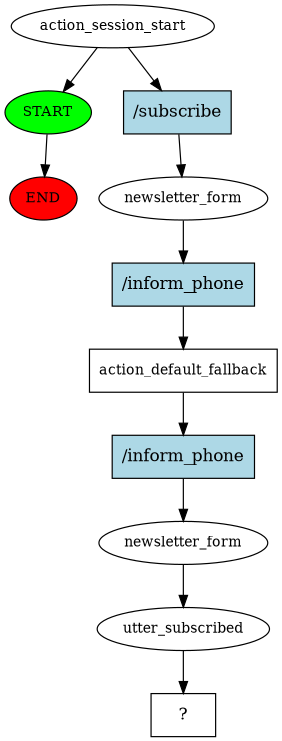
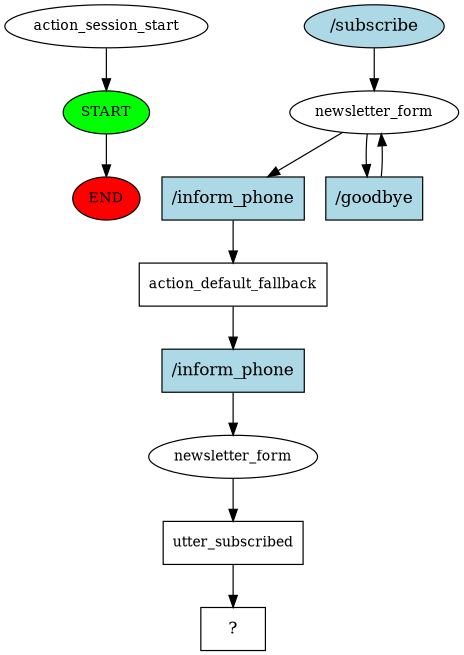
  digraph {
    node [fontsize=12]
    n1 [fillcolor=green label=START style=filled]
    n2 [fillcolor=red label=END style=filled]
    n3 [label=action_session_start]
-   n4 [fillcolor=lightblue label="/subscribe" shape=rect style=filled fontsize=""]
+   n4 [fillcolor=lightblue label="/subscribe" shape=ellipse style=filled fontsize=""]
    n5 [label=newsletter_form]
    n6 [fillcolor=lightblue label="/inform_phone" shape=rect style=filled fontsize=""]
+   n7 [fillcolor=lightblue label="/goodbye" shape=rect style=filled fontsize=""]
    n8 [label=action_default_fallback shape=box]
    n9 [fillcolor=lightblue label="/inform_phone" shape=rect style=filled fontsize=""]
    n10 [label=newsletter_form]
-   n11 [label=utter_subscribed]
+   n11 [label=utter_subscribed shape=box]
    n12 [label="  ?  " shape=rect fontsize=""]
    n1 -> n2
    n3 -> n1
-   n3 -> n4
    n4 -> n5
    n5 -> n6
+   n5 -> n7
    n6 -> n8
+   n7 -> n5
    n8 -> n9
    n9 -> n10
    n10 -> n11
    n11 -> n12
  }
